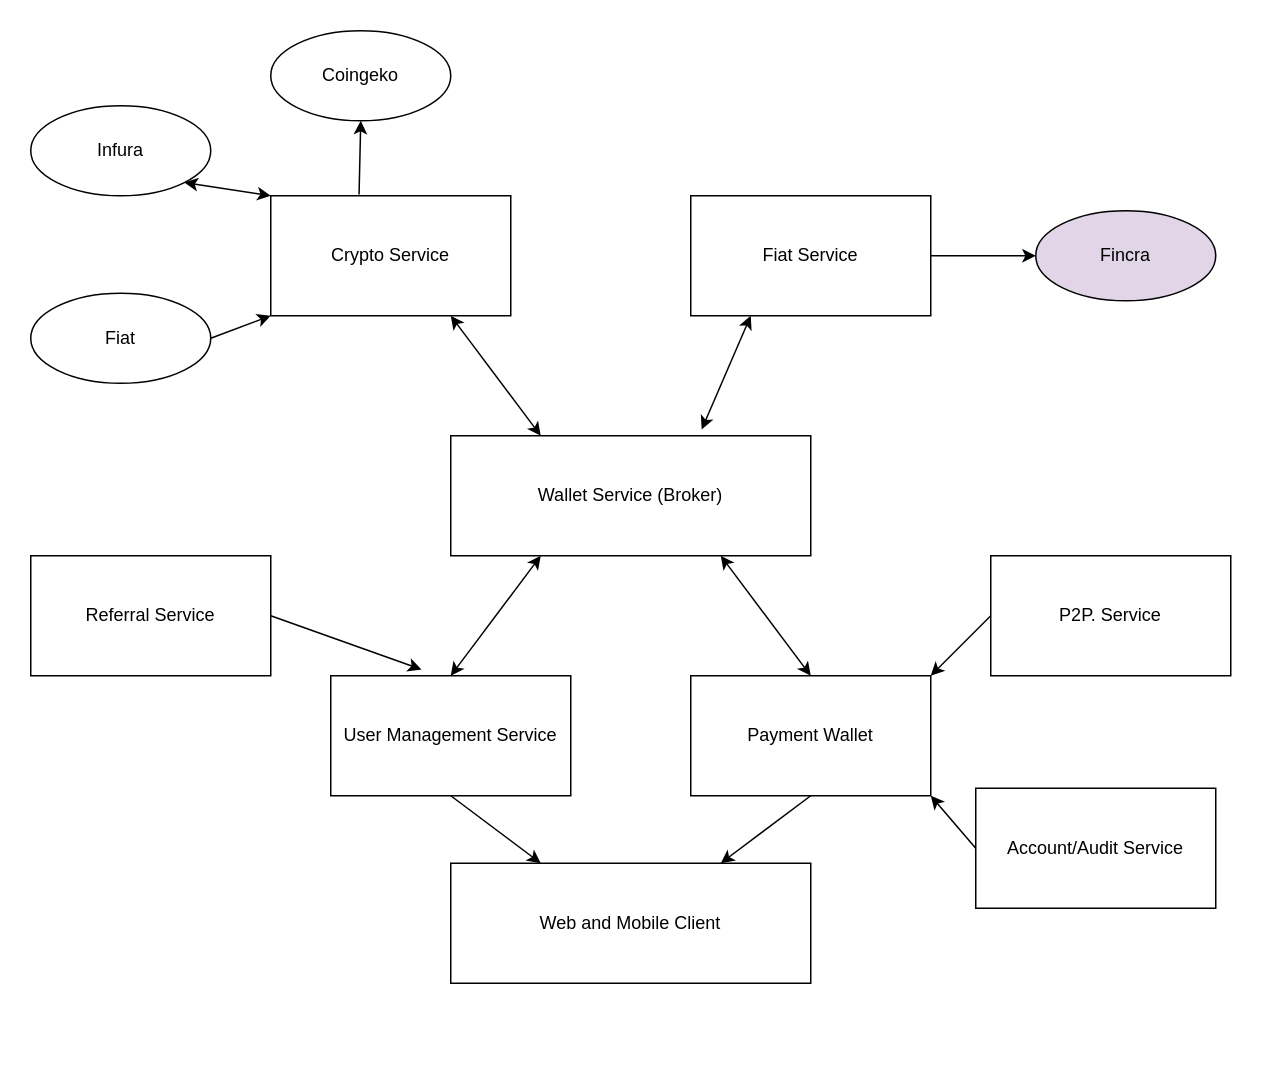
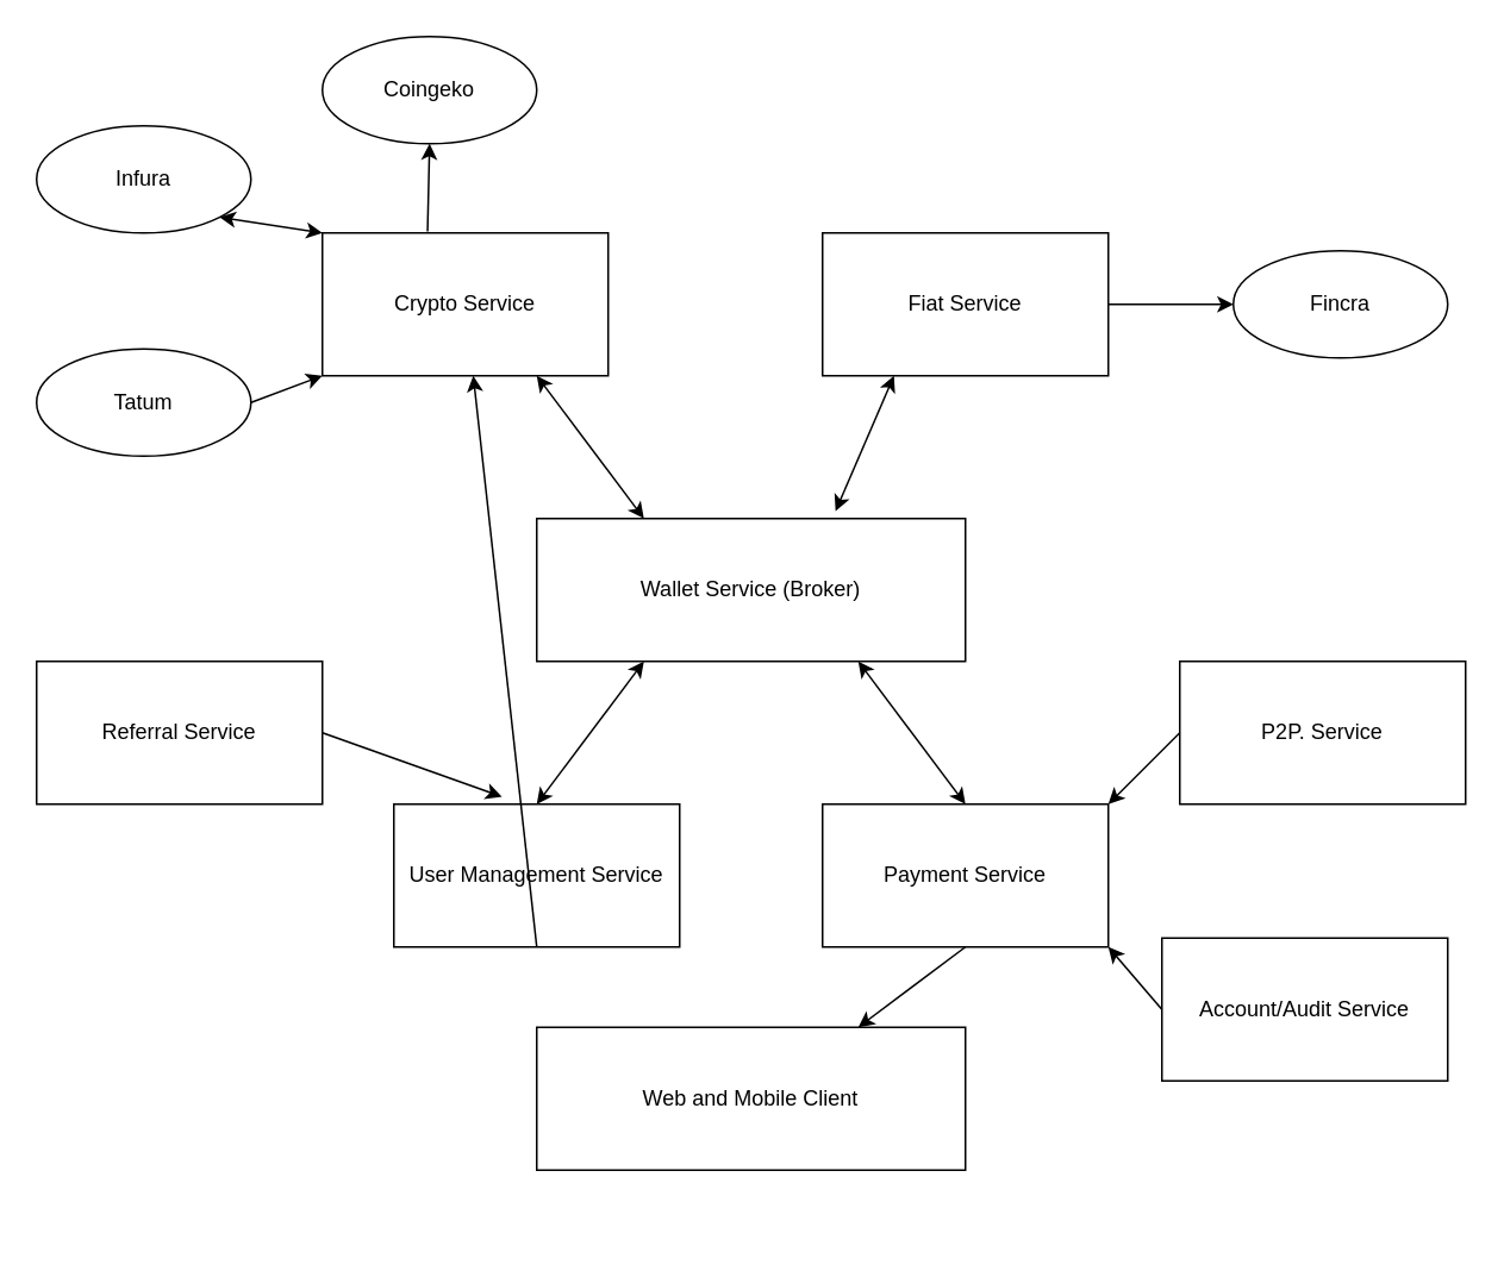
  <mxCell id="0" />
  <mxCell id="1" parent="0" />
  <mxCell id="2" value="" style="group" vertex="1" connectable="0" parent="1"><mxGeometry y="20" width="800" height="670" as="geometry" x="20" /></mxCell>
  <mxCell id="3" value="Web and Mobile Client" style="rounded=0;whiteSpace=wrap;html=1;" vertex="1" parent="2"><mxGeometry x="280" y="555" width="240" height="80" as="geometry" /></mxCell>
  <mxCell id="4" value="User Management Service" style="rounded=0;whiteSpace=wrap;html=1;" vertex="1" parent="2"><mxGeometry x="200" y="430" width="160" height="80" as="geometry" /></mxCell>
- <mxCell id="5" value="Payment Wallet" style="rounded=0;whiteSpace=wrap;html=1;" vertex="1" parent="2"><mxGeometry x="440" y="430" width="160" height="80" as="geometry" /></mxCell>
+ <mxCell id="5" value="Payment Service" style="rounded=0;whiteSpace=wrap;html=1;" vertex="1" parent="2"><mxGeometry x="440" y="430" width="160" height="80" as="geometry" /></mxCell>
  <mxCell id="6" value="Wallet Service (Broker)" style="rounded=0;whiteSpace=wrap;html=1;" vertex="1" parent="2"><mxGeometry x="280" y="270" width="240" height="80" as="geometry" /></mxCell>
  <mxCell id="7" value="P2P. Service" style="rounded=0;whiteSpace=wrap;html=1;" vertex="1" parent="2"><mxGeometry x="640" y="350" width="160" height="80" as="geometry" /></mxCell>
  <mxCell id="8" value="Account/Audit Service" style="rounded=0;whiteSpace=wrap;html=1;" vertex="1" parent="2"><mxGeometry x="630" y="505" width="160" height="80" as="geometry" /></mxCell>
  <mxCell id="9" value="Referral Service" style="rounded=0;whiteSpace=wrap;html=1;" vertex="1" parent="2"><mxGeometry y="350" width="160" height="80" as="geometry" /></mxCell>
  <mxCell id="10" value="Crypto Service" style="rounded=0;whiteSpace=wrap;html=1;" vertex="1" parent="2"><mxGeometry x="160" y="110" width="160" height="80" as="geometry" /></mxCell>
  <mxCell id="11" value="Fiat Service" style="rounded=0;whiteSpace=wrap;html=1;" vertex="1" parent="2"><mxGeometry x="440" y="110" width="160" height="80" as="geometry" /></mxCell>
- <mxCell id="12" value="Fincra" style="ellipse;whiteSpace=wrap;html=1;rounded=0;fillColor=#e1d5e7;" vertex="1" parent="2"><mxGeometry x="670" y="120" width="120" height="60" as="geometry" /></mxCell>
+ <mxCell id="12" value="Fincra" style="ellipse;whiteSpace=wrap;html=1;rounded=0;" vertex="1" parent="2"><mxGeometry x="670" y="120" width="120" height="60" as="geometry" /></mxCell>
  <mxCell id="13" value="Infura" style="ellipse;whiteSpace=wrap;html=1;rounded=0;" vertex="1" parent="2"><mxGeometry y="50" width="120" height="60" as="geometry" /></mxCell>
  <mxCell id="14" value="Coingeko" style="ellipse;whiteSpace=wrap;html=1;rounded=0;" vertex="1" parent="2"><mxGeometry x="160" width="120" height="60" as="geometry" /></mxCell>
- <mxCell id="15" value="Fiat" style="ellipse;whiteSpace=wrap;html=1;rounded=0;" vertex="1" parent="2"><mxGeometry y="175" width="120" height="60" as="geometry" /></mxCell>
+ <mxCell id="15" value="Tatum" style="ellipse;whiteSpace=wrap;html=1;rounded=0;" vertex="1" parent="2"><mxGeometry y="175" width="120" height="60" as="geometry" /></mxCell>
  <mxCell id="16" value="" style="endArrow=classic;startArrow=classic;html=1;rounded=0;exitX=1;exitY=1;exitDx=0;exitDy=0;entryX=0;entryY=0;entryDx=0;entryDy=0;" edge="1" parent="2" source="13" target="10"><mxGeometry width="50" height="50" relative="1" as="geometry"><mxPoint x="490" y="100" as="sourcePoint" /><mxPoint x="540" y="50" as="targetPoint" /></mxGeometry></mxCell>
  <mxCell id="17" value="" style="endArrow=classic;html=1;rounded=0;exitX=1;exitY=0.5;exitDx=0;exitDy=0;entryX=0;entryY=1;entryDx=0;entryDy=0;" edge="1" parent="2" source="15" target="10"><mxGeometry width="50" height="50" relative="1" as="geometry"><mxPoint x="490" y="100" as="sourcePoint" /><mxPoint x="540" y="50" as="targetPoint" /></mxGeometry></mxCell>
  <mxCell id="18" value="" style="endArrow=classic;html=1;rounded=0;exitX=0.368;exitY=-0.01;exitDx=0;exitDy=0;entryX=0.5;entryY=1;entryDx=0;entryDy=0;exitPerimeter=0;" edge="1" parent="2" source="10" target="14"><mxGeometry width="50" height="50" relative="1" as="geometry"><mxPoint x="130" y="230" as="sourcePoint" /><mxPoint x="170.0" y="200" as="targetPoint" /></mxGeometry></mxCell>
  <mxCell id="19" value="" style="endArrow=classic;startArrow=classic;html=1;rounded=0;exitX=0.25;exitY=0;exitDx=0;exitDy=0;entryX=0.75;entryY=1;entryDx=0;entryDy=0;" edge="1" parent="2" source="6" target="10"><mxGeometry width="50" height="50" relative="1" as="geometry"><mxPoint x="490" y="100" as="sourcePoint" /><mxPoint x="540" y="50" as="targetPoint" /></mxGeometry></mxCell>
  <mxCell id="20" value="" style="endArrow=classic;startArrow=classic;html=1;rounded=0;exitX=0.697;exitY=-0.052;exitDx=0;exitDy=0;exitPerimeter=0;" edge="1" parent="2" source="6"><mxGeometry width="50" height="50" relative="1" as="geometry"><mxPoint x="490" y="100" as="sourcePoint" /><mxPoint x="480" y="190" as="targetPoint" /></mxGeometry></mxCell>
  <mxCell id="21" value="" style="endArrow=classic;startArrow=classic;html=1;rounded=0;exitX=0.5;exitY=0;exitDx=0;exitDy=0;entryX=0.25;entryY=1;entryDx=0;entryDy=0;" edge="1" parent="2" source="4" target="6"><mxGeometry width="50" height="50" relative="1" as="geometry"><mxPoint x="490" y="350" as="sourcePoint" /><mxPoint x="540" y="300" as="targetPoint" /></mxGeometry></mxCell>
  <mxCell id="22" value="" style="endArrow=classic;startArrow=classic;html=1;rounded=0;exitX=0.5;exitY=0;exitDx=0;exitDy=0;entryX=0.75;entryY=1;entryDx=0;entryDy=0;" edge="1" parent="2" source="5" target="6"><mxGeometry width="50" height="50" relative="1" as="geometry"><mxPoint x="490" y="350" as="sourcePoint" /><mxPoint x="540" y="300" as="targetPoint" /></mxGeometry></mxCell>
  <mxCell id="23" value="" style="endArrow=classic;html=1;rounded=0;exitX=0;exitY=0.5;exitDx=0;exitDy=0;entryX=1;entryY=0;entryDx=0;entryDy=0;" edge="1" parent="2" source="7" target="5"><mxGeometry width="50" height="50" relative="1" as="geometry"><mxPoint x="490" y="350" as="sourcePoint" /><mxPoint x="540" y="300" as="targetPoint" /></mxGeometry></mxCell>
  <mxCell id="24" value="" style="endArrow=classic;html=1;rounded=0;exitX=0;exitY=0.5;exitDx=0;exitDy=0;entryX=1;entryY=1;entryDx=0;entryDy=0;" edge="1" parent="2" source="8" target="5"><mxGeometry width="50" height="50" relative="1" as="geometry"><mxPoint x="490" y="350" as="sourcePoint" /><mxPoint x="540" y="300" as="targetPoint" /></mxGeometry></mxCell>
  <mxCell id="25" value="" style="endArrow=classic;html=1;rounded=0;exitX=1;exitY=0.5;exitDx=0;exitDy=0;entryX=0.378;entryY=-0.052;entryDx=0;entryDy=0;entryPerimeter=0;" edge="1" parent="2" source="9" target="4"><mxGeometry width="50" height="50" relative="1" as="geometry"><mxPoint x="490" y="350" as="sourcePoint" /><mxPoint x="540" y="300" as="targetPoint" /></mxGeometry></mxCell>
- <mxCell id="26" value="" style="endArrow=classic;html=1;rounded=0;exitX=0.5;exitY=1;exitDx=0;exitDy=0;entryX=0.25;entryY=0;entryDx=0;entryDy=0;" edge="1" parent="2" source="4" target="3"><mxGeometry width="50" height="50" relative="1" as="geometry"><mxPoint x="490" y="370" as="sourcePoint" /><mxPoint x="540" y="320" as="targetPoint" /></mxGeometry></mxCell>
+ <mxCell id="26" value="" style="endArrow=classic;html=1;rounded=0;exitX=0.5;exitY=1;exitDx=0;exitDy=0;" edge="1" parent="2" source="4" target="10"><mxGeometry width="50" height="50" relative="1" as="geometry"><mxPoint x="490" y="370" as="sourcePoint" /><mxPoint x="540" y="320" as="targetPoint" /></mxGeometry></mxCell>
  <mxCell id="27" value="" style="edgeStyle=orthogonalEdgeStyle;rounded=0;orthogonalLoop=1;jettySize=auto;html=1;" edge="1" parent="2" source="11" target="12"><mxGeometry relative="1" as="geometry" /></mxCell>
  <mxCell id="28" value="" style="endArrow=classic;html=1;rounded=0;exitX=0.5;exitY=1;exitDx=0;exitDy=0;entryX=0.75;entryY=0;entryDx=0;entryDy=0;" edge="1" parent="2" source="5" target="3"><mxGeometry width="50" height="50" relative="1" as="geometry"><mxPoint x="490" y="370" as="sourcePoint" /><mxPoint x="540" y="320" as="targetPoint" /></mxGeometry></mxCell>
